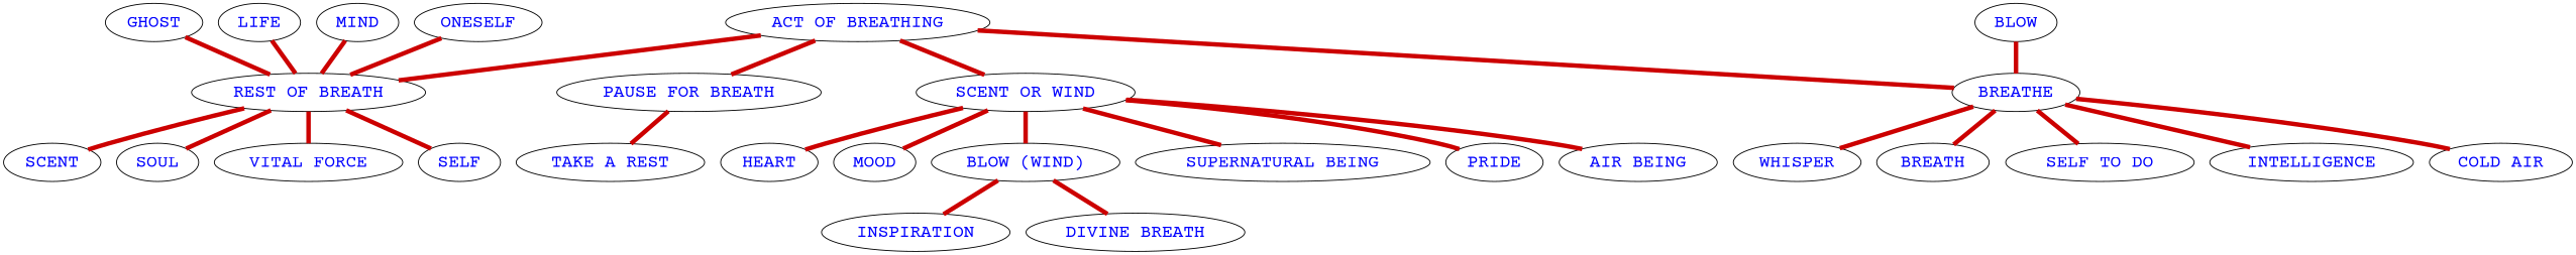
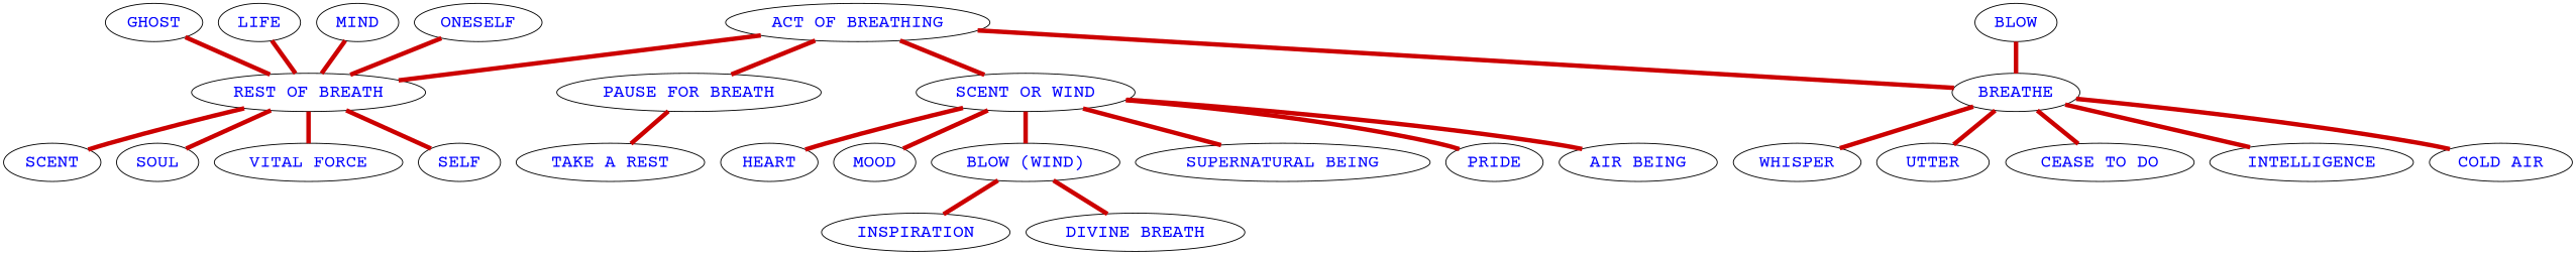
  digraph {
    fontname="Courier Prime"
    splines=true
    node [fontcolor=blue fontname="Courier Prime" fontsize=20]
    edge [color="#cc0000ff" dir=none fontname="Courier Prime" penwidth=5]
    INSPIRATION
    "DIVINE BREATH"
    SCENT
    n4 [label="REST OF BREATH"]
    SOUL
    "VITAL FORCE"
    SELF
    "COLD AIR"
    n9 [label="SCENT OR WIND"]
    "BLOW (WIND)"
    "SUPERNATURAL BEING"
    PRIDE
    n13 [label="AIR BEING"]
    HEART
    MOOD
    BLOW
    BREATHE
    WHISPER
-   UTTER [label=BREATH]
+   UTTER
    GHOST
    "ACT OF BREATHING"
    "PAUSE FOR BREATH"
-   "CEASE TO DO" [label="SELF TO DO"]
+   "CEASE TO DO"
    INTELLIGENCE
    "TAKE A REST"
    LIFE
    MIND
    ONESELF
    subgraph sub_1 {
      INSPIRATION
      "DIVINE BREATH"
      SCENT
      n4
      SOUL
      "VITAL FORCE"
      SELF
      "COLD AIR"
      n9
      "BLOW (WIND)"
      "SUPERNATURAL BEING"
      PRIDE
      n13
      HEART
      MOOD
      BLOW
      BREATHE
      WHISPER
      UTTER
      GHOST
      "ACT OF BREATHING"
      "PAUSE FOR BREATH"
      "CEASE TO DO"
      INTELLIGENCE
      "TAKE A REST"
      LIFE
      MIND
      ONESELF
    }
    n4 -> SCENT
    n4 -> SOUL
    n4 -> "VITAL FORCE"
    n4 -> SELF
    n9 -> "BLOW (WIND)"
    n9 -> "SUPERNATURAL BEING"
    n9 -> PRIDE
    n9 -> n13
    n9 -> HEART
    n9 -> MOOD
    "BLOW (WIND)" -> INSPIRATION
    "BLOW (WIND)" -> "DIVINE BREATH"
    BLOW -> BREATHE
    BREATHE -> "COLD AIR"
    BREATHE -> WHISPER
    BREATHE -> UTTER
    BREATHE -> "CEASE TO DO"
    BREATHE -> INTELLIGENCE
    GHOST -> n4
    "ACT OF BREATHING" -> n4
    "ACT OF BREATHING" -> n9
    "ACT OF BREATHING" -> BREATHE
    "ACT OF BREATHING" -> "PAUSE FOR BREATH"
    "PAUSE FOR BREATH" -> "TAKE A REST"
    LIFE -> n4
    MIND -> n4
    ONESELF -> n4
  }
